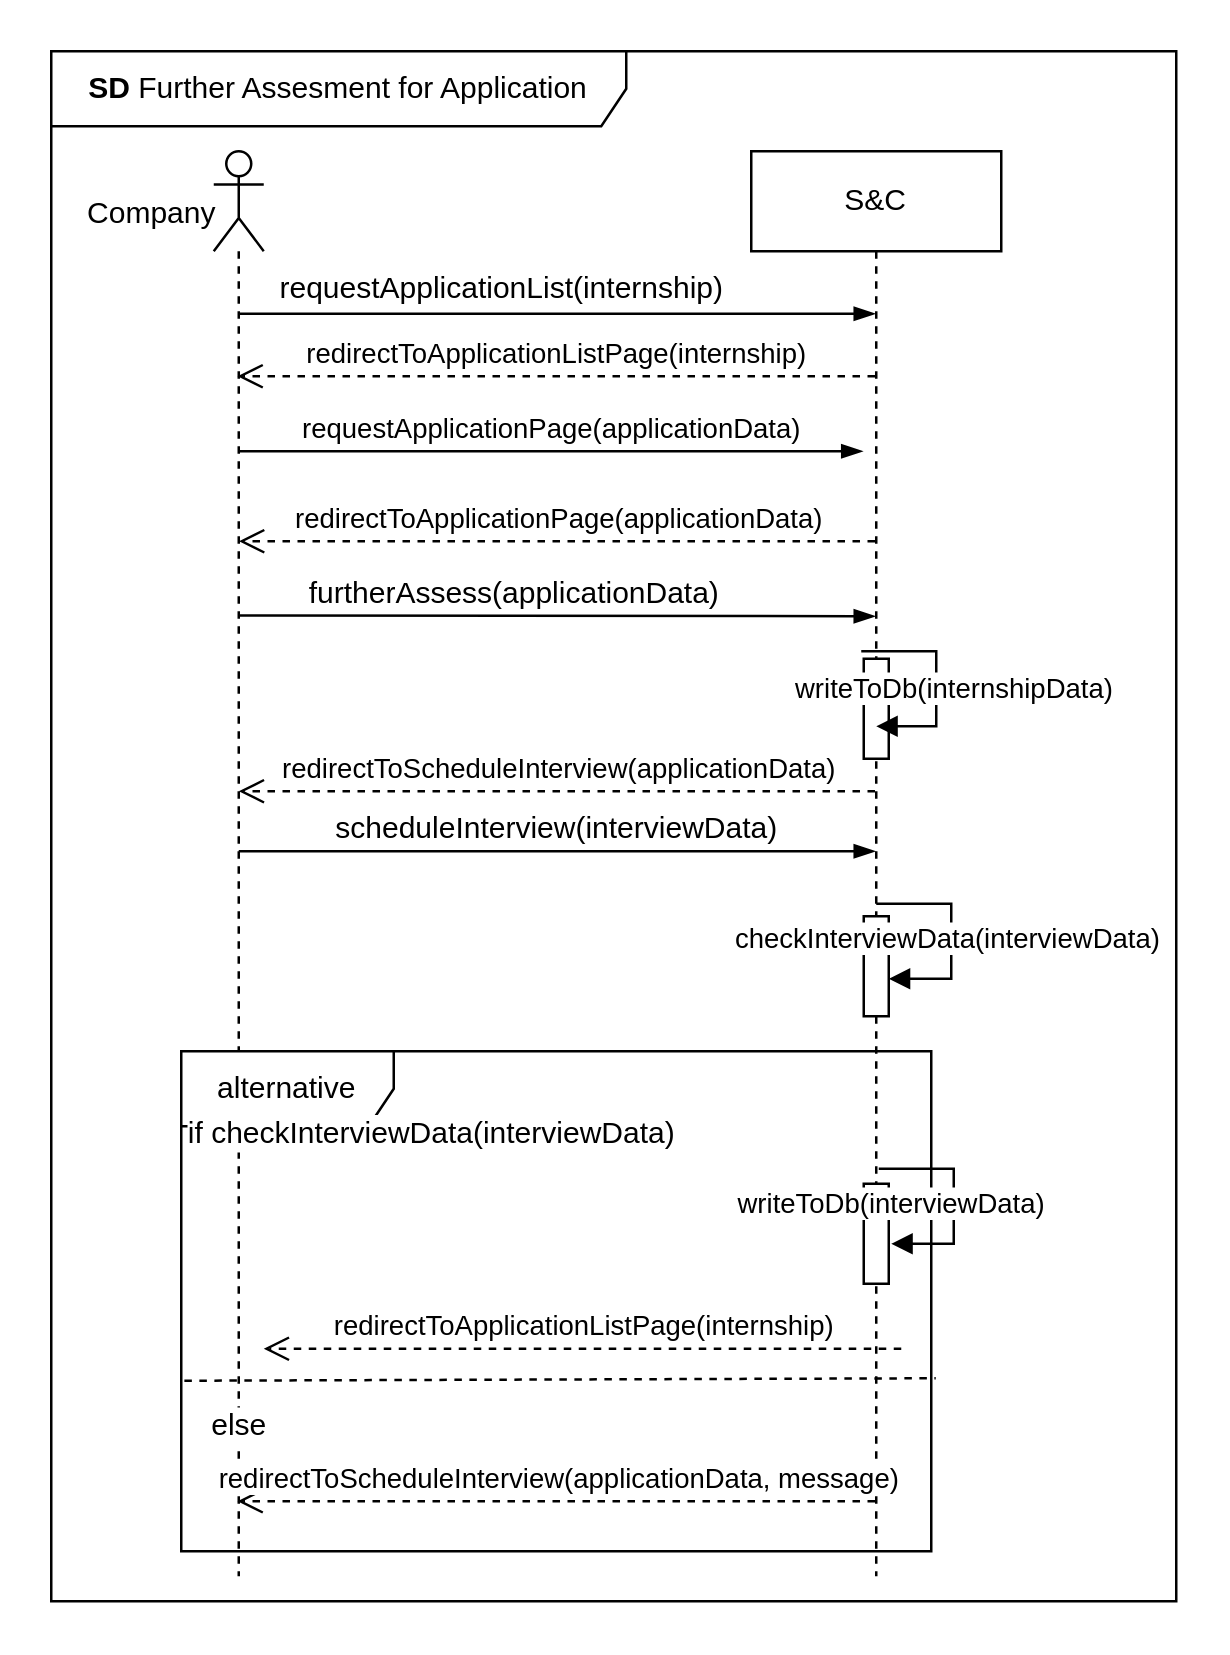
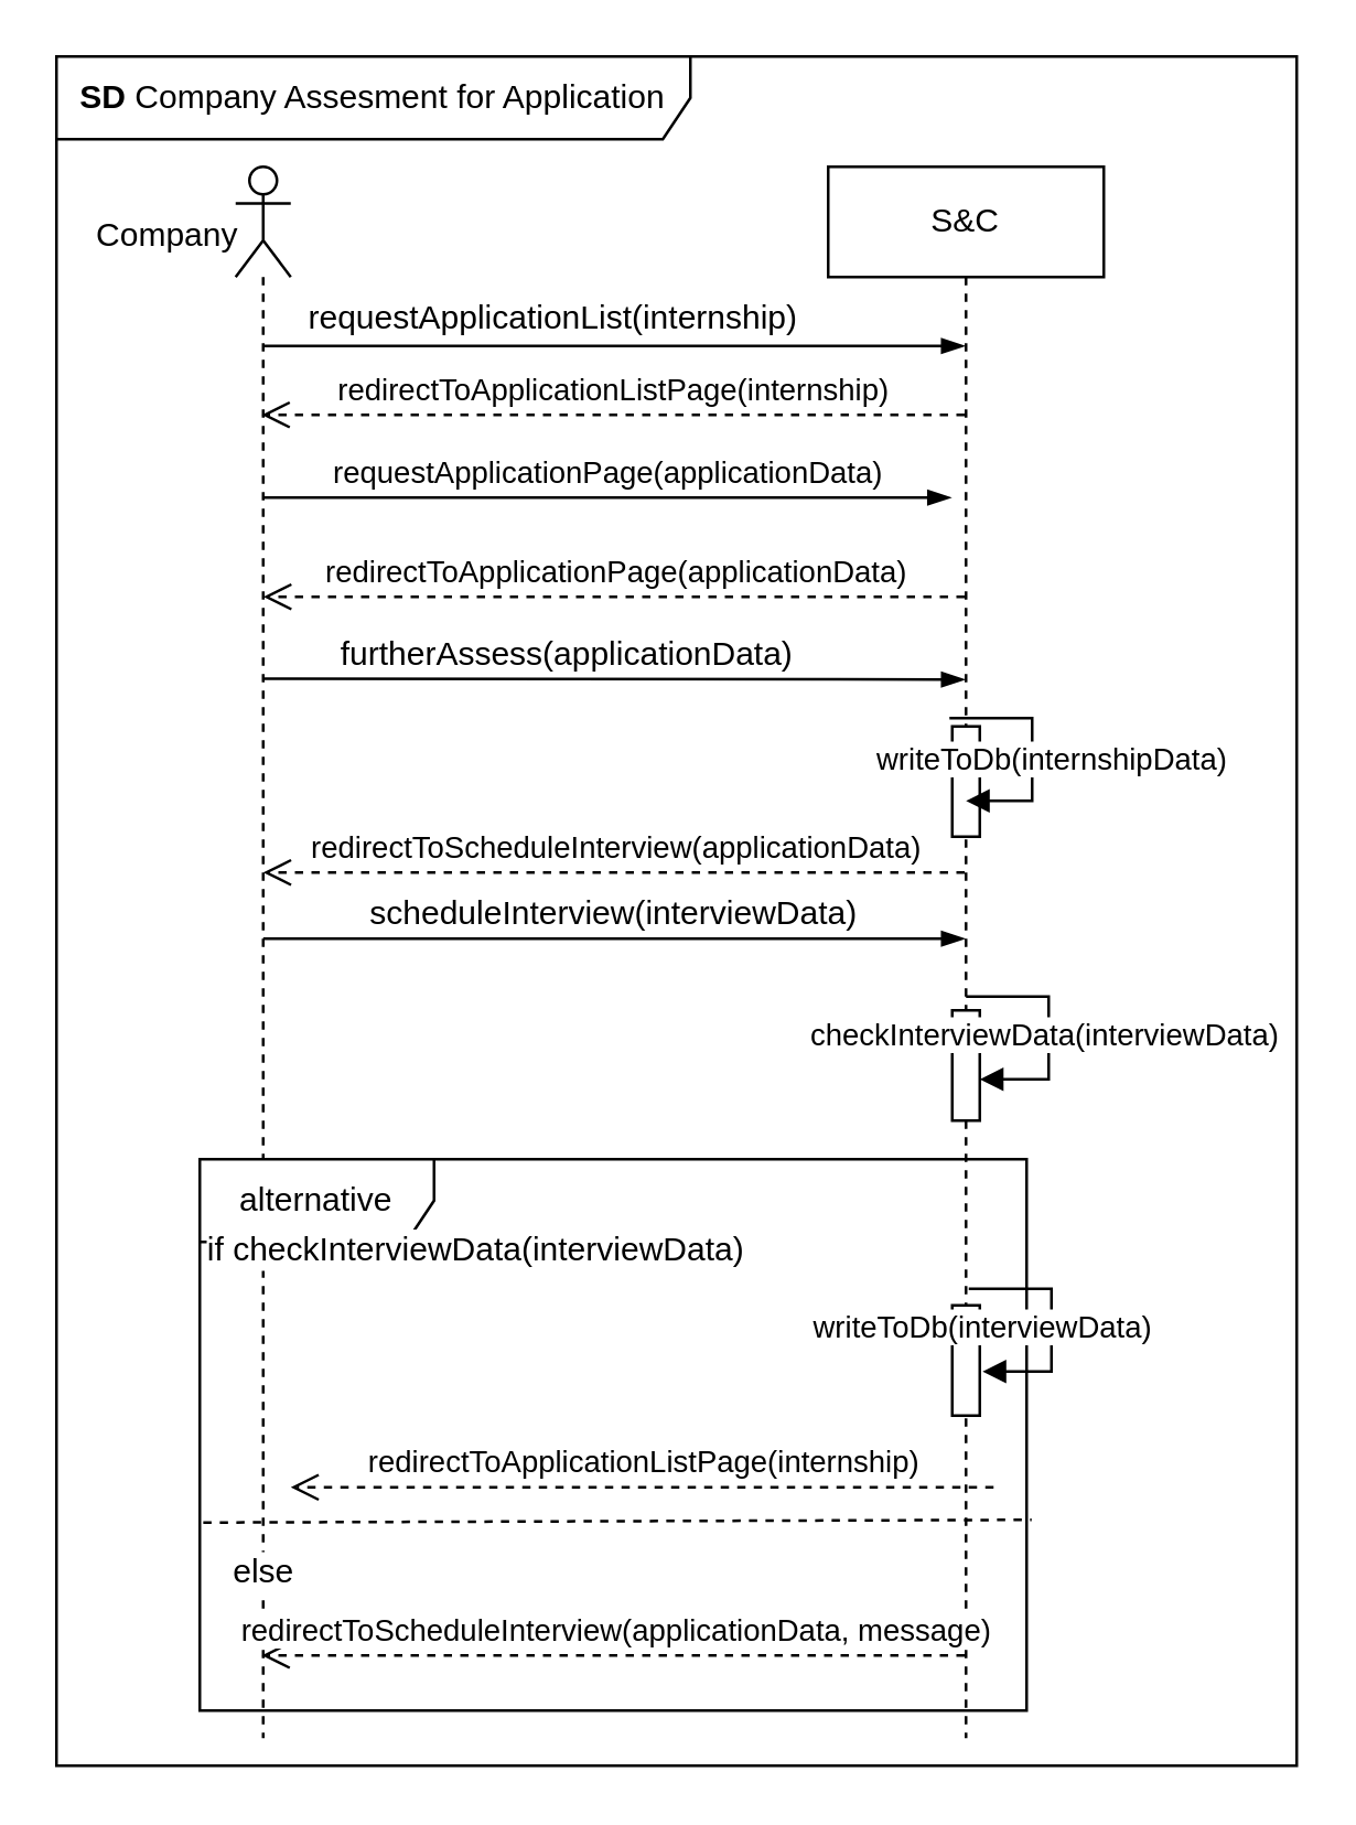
  <mxCell id="0" />
  <mxCell id="1" parent="0" />
  <mxCell id="2" value="" style="shape=umlLifeline;perimeter=lifelinePerimeter;whiteSpace=wrap;html=1;container=1;dropTarget=0;collapsible=0;recursiveResize=0;outlineConnect=0;portConstraint=eastwest;newEdgeStyle={&quot;curved&quot;:0,&quot;rounded&quot;:0};participant=umlActor;" parent="1" vertex="1"><mxGeometry x="85" y="60" width="20" height="570" as="geometry" /></mxCell>
  <mxCell id="3" value="alternative" style="shape=umlFrame;whiteSpace=wrap;html=1;pointerEvents=0;width=85;height=30;" vertex="1" parent="1"><mxGeometry x="72" y="420" width="300" height="200" as="geometry" /></mxCell>
  <mxCell id="4" value="S&amp;amp;C" style="shape=umlLifeline;perimeter=lifelinePerimeter;whiteSpace=wrap;html=1;container=1;dropTarget=0;collapsible=0;recursiveResize=0;outlineConnect=0;portConstraint=eastwest;newEdgeStyle={&quot;edgeStyle&quot;:&quot;elbowEdgeStyle&quot;,&quot;elbow&quot;:&quot;vertical&quot;,&quot;curved&quot;:0,&quot;rounded&quot;:0};" parent="1" vertex="1"><mxGeometry x="300" y="60" width="100" height="570" as="geometry" /></mxCell>
  <mxCell id="5" value="" style="html=1;points=[[0,0,0,0,5],[0,1,0,0,-5],[1,0,0,0,5],[1,1,0,0,-5]];perimeter=orthogonalPerimeter;outlineConnect=0;targetShapes=umlLifeline;portConstraint=eastwest;newEdgeStyle={&quot;curved&quot;:0,&quot;rounded&quot;:0};" vertex="1" parent="4"><mxGeometry x="45" y="413" width="10" height="40" as="geometry" /></mxCell>
  <mxCell id="6" value="" style="html=1;points=[[0,0,0,0,5],[0,1,0,0,-5],[1,0,0,0,5],[1,1,0,0,-5]];perimeter=orthogonalPerimeter;outlineConnect=0;targetShapes=umlLifeline;portConstraint=eastwest;newEdgeStyle={&quot;curved&quot;:0,&quot;rounded&quot;:0};" vertex="1" parent="4"><mxGeometry x="45" y="306" width="10" height="40" as="geometry" /></mxCell>
  <mxCell id="7" value="checkInterviewData(interviewData)" style="html=1;align=left;spacingLeft=2;endArrow=block;rounded=0;edgeStyle=orthogonalEdgeStyle;curved=0;rounded=0;" edge="1" parent="4"><mxGeometry x="-1" y="-62" relative="1" as="geometry"><mxPoint x="50" y="301" as="sourcePoint" /><Array as="points"><mxPoint x="80" y="331" /></Array><mxPoint x="55" y="331" as="targetPoint" /><mxPoint x="-60" y="-48" as="offset" /></mxGeometry></mxCell>
  <mxCell id="8" value="" style="html=1;points=[[0,0,0,0,5],[0,1,0,0,-5],[1,0,0,0,5],[1,1,0,0,-5]];perimeter=orthogonalPerimeter;outlineConnect=0;targetShapes=umlLifeline;portConstraint=eastwest;newEdgeStyle={&quot;curved&quot;:0,&quot;rounded&quot;:0};" vertex="1" parent="4"><mxGeometry x="45" y="203" width="10" height="40" as="geometry" /></mxCell>
  <mxCell id="9" value="Company" style="text;html=1;align=center;verticalAlign=middle;resizable=0;points=[];autosize=1;strokeColor=none;fillColor=none;" parent="1" vertex="1"><mxGeometry x="25" y="70" width="70" height="30" as="geometry" /></mxCell>
  <mxCell id="10" value="" style="edgeStyle=elbowEdgeStyle;fontSize=12;html=1;endArrow=blockThin;endFill=1;rounded=0;" parent="1" target="4" edge="1"><mxGeometry width="160" relative="1" as="geometry"><mxPoint x="95.115" y="125" as="sourcePoint" /><mxPoint x="310" y="125" as="targetPoint" /><Array as="points"><mxPoint x="210" y="125" /></Array></mxGeometry></mxCell>
  <mxCell id="11" value="requestApplicationList(internship)" style="text;html=1;align=center;verticalAlign=middle;resizable=0;points=[];autosize=1;strokeColor=none;fillColor=none;" parent="1" vertex="1"><mxGeometry x="100" y="100" width="200" height="30" as="geometry" /></mxCell>
  <mxCell id="12" value="redirectToScheduleInterview(applicationData)" style="html=1;verticalAlign=bottom;endArrow=open;dashed=1;endSize=8;curved=0;rounded=0;" parent="1" edge="1" source="4"><mxGeometry x="-0.003" relative="1" as="geometry"><mxPoint x="309.67" y="316" as="sourcePoint" /><mxPoint x="95.003" y="316" as="targetPoint" /><mxPoint as="offset" /><Array as="points"><mxPoint x="200.17" y="316" /></Array></mxGeometry></mxCell>
  <mxCell id="13" value="redirectToScheduleInterview(applicationData, message)" style="html=1;verticalAlign=bottom;endArrow=open;dashed=1;endSize=8;curved=0;rounded=0;" parent="1" edge="1"><mxGeometry x="-0.003" relative="1" as="geometry"><mxPoint x="349.5" y="600" as="sourcePoint" /><mxPoint x="94.5" y="600" as="targetPoint" /><mxPoint as="offset" /></mxGeometry></mxCell>
  <mxCell id="14" value="requestApplicationPage(applicationData)" style="html=1;verticalAlign=bottom;endArrow=open;dashed=1;endSize=8;curved=0;rounded=0;" edge="1" parent="1"><mxGeometry x="1" y="-127" relative="1" as="geometry"><mxPoint x="95" y="155.01" as="sourcePoint" /><mxPoint x="95.115" y="155" as="targetPoint" /><Array as="points" /><mxPoint x="114" y="-102" as="offset" /></mxGeometry></mxCell>
  <mxCell id="15" value="writeToDb(internshipData)" style="html=1;align=left;spacingLeft=2;endArrow=block;rounded=0;edgeStyle=orthogonalEdgeStyle;curved=0;rounded=0;" edge="1" parent="1"><mxGeometry x="-1" y="-34" relative="1" as="geometry"><mxPoint x="344" y="260" as="sourcePoint" /><Array as="points"><mxPoint x="374" y="260" /><mxPoint x="374" y="290" /></Array><mxPoint x="350" y="290" as="targetPoint" /><mxPoint x="-30" y="-19" as="offset" /></mxGeometry></mxCell>
  <mxCell id="16" value="" style="edgeStyle=elbowEdgeStyle;fontSize=12;html=1;endArrow=blockThin;endFill=1;rounded=0;elbow=vertical;" edge="1" parent="1" target="4"><mxGeometry width="160" relative="1" as="geometry"><mxPoint x="95" y="245.67" as="sourcePoint" /><mxPoint x="309" y="245.67" as="targetPoint" /></mxGeometry></mxCell>
  <mxCell id="17" value="furtherAssess(applicationData)" style="text;html=1;align=center;verticalAlign=middle;resizable=0;points=[];autosize=1;strokeColor=none;fillColor=none;" vertex="1" parent="1"><mxGeometry x="110" y="222" width="190" height="30" as="geometry" /></mxCell>
  <mxCell id="18" value="" style="edgeStyle=elbowEdgeStyle;fontSize=12;html=1;endArrow=blockThin;endFill=1;rounded=0;" edge="1" parent="1" target="4"><mxGeometry width="160" relative="1" as="geometry"><mxPoint x="95" y="340" as="sourcePoint" /><mxPoint x="309.5" y="340" as="targetPoint" /><Array as="points"><mxPoint x="300" y="324" /></Array></mxGeometry></mxCell>
  <mxCell id="19" value="scheduleInterview(interviewData)" style="text;html=1;align=center;verticalAlign=middle;resizable=0;points=[];autosize=1;strokeColor=none;fillColor=none;" vertex="1" parent="1"><mxGeometry x="122" y="316" width="200" height="30" as="geometry" /></mxCell>
  <mxCell id="20" value="" style="edgeStyle=elbowEdgeStyle;fontSize=12;html=1;endArrow=blockThin;endFill=1;rounded=0;" edge="1" parent="1"><mxGeometry width="160" relative="1" as="geometry"><mxPoint x="95.115" y="180" as="sourcePoint" /><mxPoint x="344.5" y="180" as="targetPoint" /></mxGeometry></mxCell>
  <mxCell id="21" value="redirectToApplicationPage(applicationData)" style="html=1;verticalAlign=bottom;endArrow=open;dashed=1;endSize=8;curved=0;rounded=0;" edge="1" parent="1" source="4"><mxGeometry x="-0.001" relative="1" as="geometry"><mxPoint x="310" y="216" as="sourcePoint" /><mxPoint x="95.115" y="216" as="targetPoint" /><Array as="points"><mxPoint x="220.5" y="216" /></Array><mxPoint as="offset" /></mxGeometry></mxCell>
  <mxCell id="22" value="redirectToApplicationListPage(internship)" style="html=1;verticalAlign=bottom;endArrow=open;dashed=1;endSize=8;curved=0;rounded=0;" edge="1" parent="1" source="4" target="2"><mxGeometry relative="1" as="geometry"><mxPoint x="260" y="200" as="sourcePoint" /><mxPoint x="180" y="200" as="targetPoint" /><Array as="points"><mxPoint x="220" y="150" /></Array></mxGeometry></mxCell>
  <mxCell id="23" value="writeToDb(interviewData)" style="html=1;align=left;spacingLeft=2;endArrow=block;rounded=0;edgeStyle=orthogonalEdgeStyle;curved=0;rounded=0;" edge="1" parent="1"><mxGeometry x="-1" y="-62" relative="1" as="geometry"><mxPoint x="351" y="467" as="sourcePoint" /><Array as="points"><mxPoint x="381" y="497" /></Array><mxPoint x="356" y="497" as="targetPoint" /><mxPoint x="-60" y="-48" as="offset" /></mxGeometry></mxCell>
  <mxCell id="24" value="if checkInterviewData(interviewData)" style="text;html=1;align=center;verticalAlign=middle;resizable=0;points=[];autosize=1;strokeColor=none;fillColor=none;labelBackgroundColor=default;" vertex="1" parent="1"><mxGeometry x="62" y="438" width="220" height="30" as="geometry" /></mxCell>
  <mxCell id="25" value="else" style="text;html=1;align=center;verticalAlign=middle;resizable=0;points=[];autosize=1;strokeColor=none;fillColor=none;labelBackgroundColor=default;" vertex="1" parent="1"><mxGeometry x="70" y="555" width="50" height="30" as="geometry" /></mxCell>
  <mxCell id="26" value="" style="endArrow=none;dashed=1;html=1;rounded=0;exitX=0.065;exitY=0.093;exitDx=0;exitDy=0;exitPerimeter=0;entryX=1.006;entryY=0.649;entryDx=0;entryDy=0;entryPerimeter=0;" edge="1" parent="1"><mxGeometry width="50" height="50" relative="1" as="geometry"><mxPoint x="73.25" y="551.79" as="sourcePoint" /><mxPoint x="373.8" y="550.8" as="targetPoint" /></mxGeometry></mxCell>
  <mxCell id="27" value="redirectToApplicationListPage(internship)" style="html=1;verticalAlign=bottom;endArrow=open;dashed=1;endSize=8;curved=0;rounded=0;" edge="1" parent="1"><mxGeometry x="-0.003" relative="1" as="geometry"><mxPoint x="360" y="539" as="sourcePoint" /><mxPoint x="105" y="539" as="targetPoint" /><mxPoint as="offset" /></mxGeometry></mxCell>
- <mxCell id="28" value="&lt;b&gt;SD&lt;/b&gt; Further Assesment for Application" style="shape=umlFrame;whiteSpace=wrap;html=1;pointerEvents=0;width=230;height=30;" vertex="1" parent="1"><mxGeometry x="20" width="450" height="620" as="geometry" y="20" /></mxCell>
+ <mxCell id="28" value="&lt;b&gt;SD&lt;/b&gt; Company Assesment for Application" style="shape=umlFrame;whiteSpace=wrap;html=1;pointerEvents=0;width=230;height=30;" vertex="1" parent="1"><mxGeometry x="20" width="450" height="620" as="geometry" y="20" /></mxCell>
